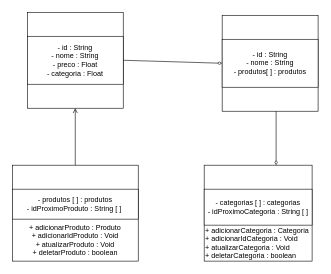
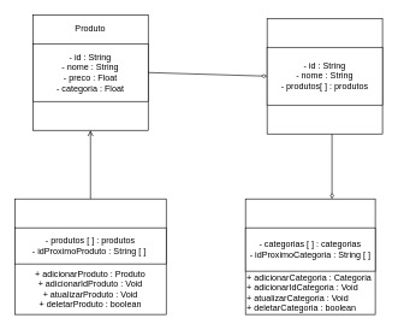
  <mxCell id="0" />
  <mxCell id="1" parent="0" />
  <mxCell id="2" value="" style="group" vertex="1" connectable="0" parent="1"><mxGeometry x="45" y="20" width="160" height="160" as="geometry" /></mxCell>
  <mxCell id="3" value="" style="rounded=0;whiteSpace=wrap;html=1;" vertex="1" parent="2"><mxGeometry width="160" height="160" as="geometry" /></mxCell>
  <mxCell id="4" value="" style="rounded=0;whiteSpace=wrap;html=1;" vertex="1" parent="2"><mxGeometry y="40" width="160" height="80" as="geometry" /></mxCell>
+ <mxCell id="5" value="Produto" style="text;html=1;strokeColor=none;fillColor=none;align=center;verticalAlign=middle;whiteSpace=wrap;rounded=0;" vertex="1" parent="2"><mxGeometry width="160" height="40" as="geometry" /></mxCell>
  <mxCell id="6" value="- id : String&lt;br&gt;- nome : String&lt;br&gt;- preco : Float&lt;br&gt;- categoria : Float" style="text;html=1;strokeColor=none;fillColor=none;align=center;verticalAlign=middle;whiteSpace=wrap;rounded=0;" vertex="1" parent="2"><mxGeometry y="40" width="160" height="80" as="geometry" /></mxCell>
  <mxCell id="7" value="" style="group" vertex="1" connectable="0" parent="1"><mxGeometry x="340" y="275" width="180" height="160" as="geometry" /></mxCell>
  <mxCell id="8" value="" style="rounded=0;whiteSpace=wrap;html=1;" vertex="1" parent="7"><mxGeometry width="180" height="160" as="geometry" /></mxCell>
  <mxCell id="9" value="" style="rounded=0;whiteSpace=wrap;html=1;" vertex="1" parent="7"><mxGeometry y="40" width="180" height="60" as="geometry" /></mxCell>
  <mxCell id="10" value="&lt;font color=&quot;#ffffff&quot;&gt;serviçoCategoria&lt;/font&gt;" style="text;html=1;strokeColor=none;fillColor=none;align=center;verticalAlign=middle;whiteSpace=wrap;rounded=0;" vertex="1" parent="7"><mxGeometry width="160" height="40" as="geometry" /></mxCell>
  <mxCell id="11" value="- categorias [ ] : categorias&lt;br&gt;- idProximoCategoria : String [ ]" style="text;html=1;strokeColor=none;fillColor=none;align=center;verticalAlign=middle;whiteSpace=wrap;rounded=0;" vertex="1" parent="7"><mxGeometry y="40" width="180" height="60" as="geometry" /></mxCell>
  <mxCell id="12" value="+ adicionarCategoria : Categoria&lt;br&gt;+ adicionarIdCategoria : Void&lt;br&gt;+ atualizarCategoria : Void&lt;br&gt;+ deletarCategoria : boolean" style="text;html=1;strokeColor=none;fillColor=none;align=left;verticalAlign=middle;whiteSpace=wrap;rounded=0;" vertex="1" parent="7"><mxGeometry y="100" width="180" height="60" as="geometry" /></mxCell>
  <mxCell id="13" value="" style="group" vertex="1" connectable="0" parent="1"><mxGeometry x="370" y="25" width="160" height="160" as="geometry" /></mxCell>
  <mxCell id="14" value="" style="rounded=0;whiteSpace=wrap;html=1;" vertex="1" parent="13"><mxGeometry width="160" height="160" as="geometry" /></mxCell>
  <mxCell id="15" value="" style="rounded=0;whiteSpace=wrap;html=1;" vertex="1" parent="13"><mxGeometry y="40" width="160" height="80" as="geometry" /></mxCell>
  <mxCell id="16" value="- id : String&lt;br&gt;- nome : String&lt;br&gt;- produtos[ ] : produtos" style="text;html=1;strokeColor=none;fillColor=none;align=center;verticalAlign=middle;whiteSpace=wrap;rounded=0;" vertex="1" parent="13"><mxGeometry y="40" width="160" height="80" as="geometry" /></mxCell>
  <mxCell id="17" value="" style="group" vertex="1" connectable="0" parent="1"><mxGeometry x="20" y="275" width="210" height="160" as="geometry" /></mxCell>
  <mxCell id="18" value="" style="rounded=0;whiteSpace=wrap;html=1;" vertex="1" parent="17"><mxGeometry width="210" height="160" as="geometry" /></mxCell>
  <mxCell id="19" value="" style="rounded=0;whiteSpace=wrap;html=1;" vertex="1" parent="17"><mxGeometry y="40" width="210" height="50" as="geometry" /></mxCell>
  <mxCell id="20" value="&lt;font color=&quot;#ffffff&quot;&gt;serviçoProduto&lt;/font&gt;" style="text;html=1;strokeColor=none;fillColor=none;align=center;verticalAlign=middle;whiteSpace=wrap;rounded=0;" vertex="1" parent="17"><mxGeometry width="210" height="40" as="geometry" /></mxCell>
  <mxCell id="21" value="- produtos [ ] : produtos&lt;br&gt;- idProximoProduto : String [ ]&amp;nbsp;" style="text;html=1;strokeColor=none;fillColor=none;align=center;verticalAlign=middle;whiteSpace=wrap;rounded=0;" vertex="1" parent="17"><mxGeometry y="40" width="210" height="50" as="geometry" /></mxCell>
  <mxCell id="22" value="+ adicionarProduto : Produto&lt;br&gt;+ adicionarIdProduto : Void&lt;br&gt;+ atualizarProduto : Void&lt;br&gt;+ deletarProduto : boolean" style="text;html=1;strokeColor=none;fillColor=none;align=center;verticalAlign=middle;whiteSpace=wrap;rounded=0;" vertex="1" parent="17"><mxGeometry y="90" width="210" height="70" as="geometry" /></mxCell>
  <mxCell id="23" style="edgeStyle=none;html=1;exitX=0.5;exitY=0;exitDx=0;exitDy=0;fontColor=#FFFFFF;entryX=0.5;entryY=1;entryDx=0;entryDy=0;endArrow=open;endFill=0;" edge="1" parent="1" source="20" target="3"><mxGeometry relative="1" as="geometry"><mxPoint x="130" y="195" as="targetPoint" /></mxGeometry></mxCell>
  <mxCell id="24" style="edgeStyle=none;html=1;exitX=1;exitY=0.5;exitDx=0;exitDy=0;entryX=0;entryY=0.5;entryDx=0;entryDy=0;fontColor=#FFFFFF;endArrow=diamondThin;endFill=0;" edge="1" parent="1" source="6" target="16"><mxGeometry relative="1" as="geometry" /></mxCell>
  <mxCell id="25" value="1" style="text;html=1;strokeColor=none;fillColor=none;align=center;verticalAlign=middle;whiteSpace=wrap;rounded=0;fontColor=#FFFFFF;" vertex="1" parent="1"><mxGeometry x="320" y="110" width="60" height="30" as="geometry" /></mxCell>
  <mxCell id="26" value="possui" style="text;html=1;strokeColor=none;fillColor=none;align=center;verticalAlign=middle;whiteSpace=wrap;rounded=0;fontColor=#FFFFFF;" vertex="1" parent="1"><mxGeometry x="60" y="210" width="60" height="30" as="geometry" /></mxCell>
  <mxCell id="27" value="0..*" style="text;html=1;strokeColor=none;fillColor=none;align=center;verticalAlign=middle;whiteSpace=wrap;rounded=0;fontColor=#FFFFFF;" vertex="1" parent="1"><mxGeometry x="45" y="245" width="60" height="30" as="geometry" /></mxCell>
  <mxCell id="28" value="1" style="text;html=1;strokeColor=none;fillColor=none;align=center;verticalAlign=middle;whiteSpace=wrap;rounded=0;fontColor=#FFFFFF;" vertex="1" parent="1"><mxGeometry x="60" y="180" width="60" height="30" as="geometry" /></mxCell>
  <mxCell id="29" value="0..*" style="text;html=1;strokeColor=none;fillColor=none;align=center;verticalAlign=middle;whiteSpace=wrap;rounded=0;fontColor=#FFFFFF;" vertex="1" parent="1"><mxGeometry x="205" y="110" width="60" height="30" as="geometry" /></mxCell>
  <mxCell id="30" value="possui" style="text;html=1;strokeColor=none;fillColor=none;align=center;verticalAlign=middle;whiteSpace=wrap;rounded=0;fontColor=#FFFFFF;" vertex="1" parent="1"><mxGeometry x="450" y="215" width="60" height="30" as="geometry" /></mxCell>
  <mxCell id="31" value="1" style="text;html=1;strokeColor=none;fillColor=none;align=center;verticalAlign=middle;whiteSpace=wrap;rounded=0;fontColor=#FFFFFF;" vertex="1" parent="1"><mxGeometry x="390" y="245" width="60" height="30" as="geometry" /></mxCell>
  <mxCell id="32" style="edgeStyle=none;html=1;exitX=1;exitY=0;exitDx=0;exitDy=0;entryX=0.75;entryY=0;entryDx=0;entryDy=0;fontColor=#FFFFFF;endArrow=diamondThin;endFill=0;" edge="1" parent="1" source="33" target="10"><mxGeometry relative="1" as="geometry" /></mxCell>
  <mxCell id="33" value="0..*" style="text;html=1;strokeColor=none;fillColor=none;align=center;verticalAlign=middle;whiteSpace=wrap;rounded=0;fontColor=#FFFFFF;" vertex="1" parent="1"><mxGeometry x="400" y="185" width="60" height="30" as="geometry" /></mxCell>
